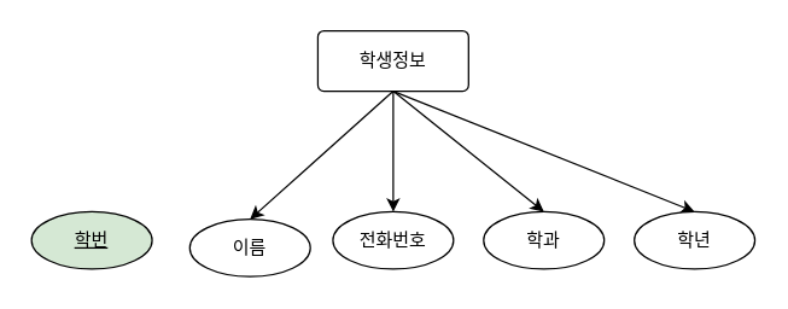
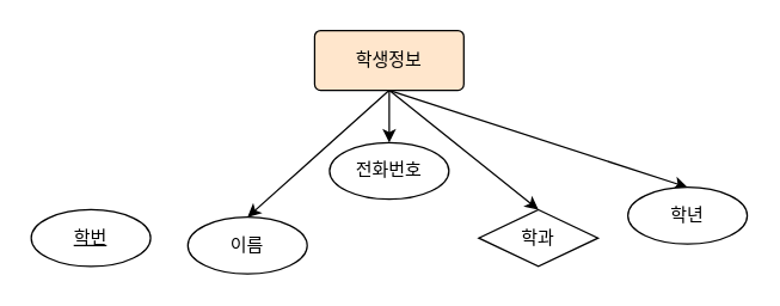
  <mxCell id="0" />
  <mxCell id="1" parent="0" />
  <mxCell id="2" style="edgeStyle=none;shape=connector;rounded=0;orthogonalLoop=1;jettySize=auto;html=1;exitX=0.5;exitY=1;exitDx=0;exitDy=0;entryX=0.5;entryY=0;entryDx=0;entryDy=0;labelBackgroundColor=default;strokeColor=default;fontFamily=Helvetica;fontSize=11;fontColor=default;endArrow=classic;" edge="1" parent="1" source="6" target="8"><mxGeometry relative="1" as="geometry" /></mxCell>
  <mxCell id="3" style="edgeStyle=none;shape=connector;rounded=0;orthogonalLoop=1;jettySize=auto;html=1;exitX=0.5;exitY=1;exitDx=0;exitDy=0;entryX=0.5;entryY=0;entryDx=0;entryDy=0;labelBackgroundColor=default;strokeColor=default;fontFamily=Helvetica;fontSize=11;fontColor=default;endArrow=classic;" edge="1" parent="1" source="6" target="9"><mxGeometry relative="1" as="geometry" /></mxCell>
  <mxCell id="4" style="edgeStyle=none;shape=connector;rounded=0;orthogonalLoop=1;jettySize=auto;html=1;exitX=0.5;exitY=1;exitDx=0;exitDy=0;entryX=0.5;entryY=0;entryDx=0;entryDy=0;labelBackgroundColor=default;strokeColor=default;fontFamily=Helvetica;fontSize=11;fontColor=default;endArrow=classic;" edge="1" parent="1" source="6" target="10"><mxGeometry relative="1" as="geometry" /></mxCell>
  <mxCell id="5" style="edgeStyle=none;shape=connector;rounded=0;orthogonalLoop=1;jettySize=auto;html=1;exitX=0.5;exitY=1;exitDx=0;exitDy=0;entryX=0.5;entryY=0;entryDx=0;entryDy=0;labelBackgroundColor=default;strokeColor=default;fontFamily=Helvetica;fontSize=11;fontColor=default;endArrow=classic;" edge="1" parent="1" source="6" target="11"><mxGeometry relative="1" as="geometry" /></mxCell>
- <mxCell id="6" value="학생정보" style="rounded=1;arcSize=10;whiteSpace=wrap;html=1;align=center;" vertex="1" parent="1"><mxGeometry x="210" y="20" width="100" height="40" as="geometry" /></mxCell>
- <mxCell id="7" value="학번" style="ellipse;whiteSpace=wrap;html=1;align=center;fontStyle=4;fillColor=#d5e8d4;" vertex="1" parent="1"><mxGeometry x="20" y="140" width="80" height="38" as="geometry" /></mxCell>
+ <mxCell id="6" value="학생정보" style="rounded=1;arcSize=10;whiteSpace=wrap;html=1;align=center;fillColor=#ffe6cc;" vertex="1" parent="1"><mxGeometry x="210" y="20" width="100" height="40" as="geometry" /></mxCell>
+ <mxCell id="7" value="학번" style="ellipse;whiteSpace=wrap;html=1;align=center;fontStyle=4;" vertex="1" parent="1"><mxGeometry x="20" y="140" width="80" height="38" as="geometry" /></mxCell>
  <mxCell id="8" value="이름" style="ellipse;whiteSpace=wrap;html=1;align=center;fontStyle=0" vertex="1" parent="1"><mxGeometry x="125" y="145" width="80" height="38" as="geometry" /></mxCell>
- <mxCell id="9" value="전화번호" style="ellipse;whiteSpace=wrap;html=1;align=center;fontStyle=0" vertex="1" parent="1"><mxGeometry x="220" y="140" width="80" height="38" as="geometry" /></mxCell>
- <mxCell id="10" value="학과" style="ellipse;whiteSpace=wrap;html=1;align=center;fontStyle=0" vertex="1" parent="1"><mxGeometry x="320" y="140" width="80" height="38" as="geometry" /></mxCell>
- <mxCell id="11" value="학년" style="ellipse;whiteSpace=wrap;html=1;align=center;fontStyle=0" vertex="1" parent="1"><mxGeometry x="420" y="140" width="80" height="38" as="geometry" /></mxCell>
+ <mxCell id="9" value="전화번호" style="ellipse;whiteSpace=wrap;html=1;align=center;fontStyle=0" vertex="1" parent="1"><mxGeometry x="220" y="95" width="80" height="38" as="geometry" /></mxCell>
+ <mxCell id="10" value="학과" style="rhombus;whiteSpace=wrap;html=1;align=center;fontStyle=0;" vertex="1" parent="1"><mxGeometry x="320" y="140" width="80" height="38" as="geometry" /></mxCell>
+ <mxCell id="11" value="학년" style="ellipse;whiteSpace=wrap;html=1;align=center;fontStyle=0" vertex="1" parent="1"><mxGeometry x="420" y="125" width="80" height="38" as="geometry" /></mxCell>
